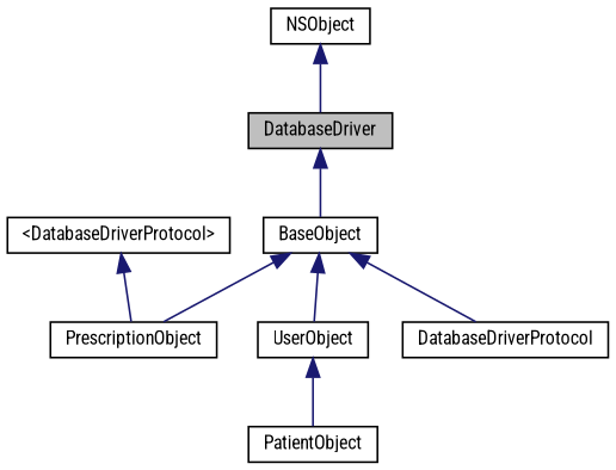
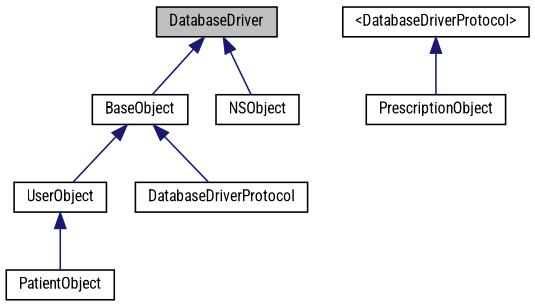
  digraph {
    fontname="Roboto Condensed"
    node [color=black fillcolor=white fontname="Roboto Condensed" fontsize=10 shape=record style=filled]
    edge [color=midnightblue dir=back fontname="Roboto Condensed" fontsize=10 labelfontname=Helvetica labelfontsize=10 style=solid]
    n1 [fillcolor=grey75 fontcolor=black height=0.2 label=DatabaseDriver width=0.4]
    n2 [height=0.2 label=BaseObject width=0.4]
    n3 [height=0.2 label=PrescriptionObject width=0.4]
    n4 [height=0.2 label=UserObject width=0.4]
    n5 [height=0.2 label=DatabaseDriverProtocol width=0.4]
    n6 [height=0.2 label=NSObject width=0.4]
    n7 [height=0.2 label="\<DatabaseDriverProtocol\>" width=0.4]
    n8 [height=0.2 label=PatientObject width=0.4]
    n1 -> n2
-   n2 -> n3
    n2 -> n4
    n2 -> n5
    n4 -> n8
-   n6 -> n1
+   n1 -> n6
    n7 -> n3
  }
